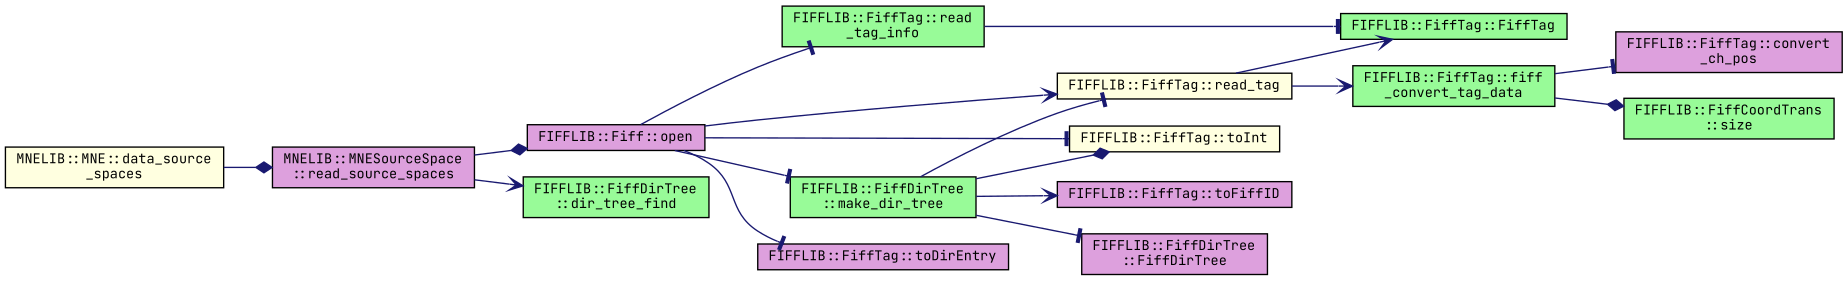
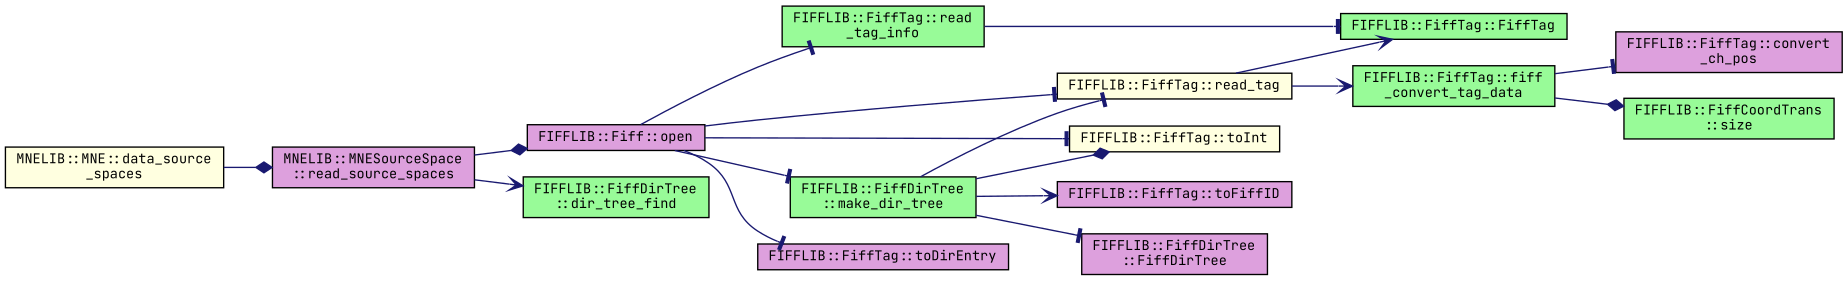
  digraph {
    fontname="JetBrains Mono"
    rankdir=LR
    node [color=black fillcolor=plum fontname="JetBrains Mono" fontsize=10 shape=record style=filled]
    edge [arrowhead=tee color=midnightblue fontname="JetBrains Mono" fontsize=10 labelfontname=Helvetica labelfontsize=10 style=solid]
    n1 [fillcolor=lightyellow fontcolor=black height=0.2 label="MNELIB::MNE::data_source\l_spaces" width=0.4]
    n2 [height=0.2 label="MNELIB::MNESourceSpace\l::read_source_spaces" width=0.4]
    n3 [height=0.2 label="FIFFLIB::Fiff::open" width=0.4]
    n4 [fillcolor=palegreen height=0.2 label="FIFFLIB::FiffDirTree\l::dir_tree_find" width=0.4]
    n5 [fillcolor=palegreen height=0.2 label="FIFFLIB::FiffTag::read\l_tag_info" width=0.4]
    n6 [fillcolor=lightyellow height=0.2 label="FIFFLIB::FiffTag::read_tag" width=0.4]
    n7 [fillcolor=lightyellow height=0.2 label="FIFFLIB::FiffTag::toInt" width=0.4]
    n8 [height=0.2 label="FIFFLIB::FiffTag::toDirEntry" width=0.4]
    n9 [fillcolor=palegreen height=0.2 label="FIFFLIB::FiffDirTree\l::make_dir_tree" width=0.4]
    n10 [fillcolor=palegreen height=0.2 label="FIFFLIB::FiffTag::FiffTag" width=0.4]
    n11 [fillcolor=palegreen height=0.2 label="FIFFLIB::FiffTag::fiff\l_convert_tag_data" width=0.4]
    n12 [height=0.2 label="FIFFLIB::FiffDirTree\l::FiffDirTree" width=0.4]
    n13 [height=0.2 label="FIFFLIB::FiffTag::toFiffID" width=0.4]
    n14 [height=0.2 label="FIFFLIB::FiffTag::convert\l_ch_pos" width=0.4]
    n15 [fillcolor=palegreen height=0.2 label="FIFFLIB::FiffCoordTrans\l::size" width=0.4]
    n1 -> n2 [arrowhead=diamond]
    n2 -> n3 [arrowhead=diamond]
    n2 -> n4 [arrowhead=vee]
    n3 -> n5
-   n3 -> n6 [arrowhead=vee]
+   n3 -> n6
    n3 -> n7
    n3 -> n8
    n3 -> n9
    n5 -> n10
    n6 -> n10 [arrowhead=vee]
    n6 -> n11 [arrowhead=vee]
    n9 -> n6
    n9 -> n7 [arrowhead=diamond]
    n9 -> n12
    n9 -> n13 [arrowhead=vee]
    n11 -> n14
    n11 -> n15 [arrowhead=diamond]
  }
